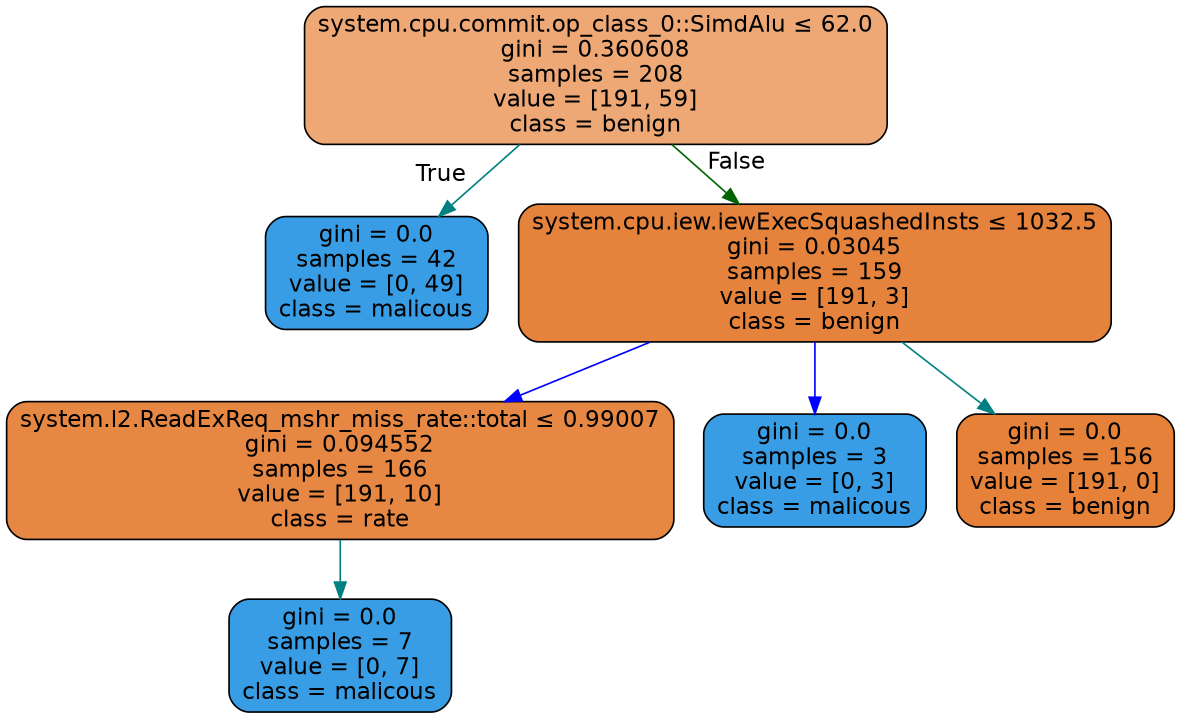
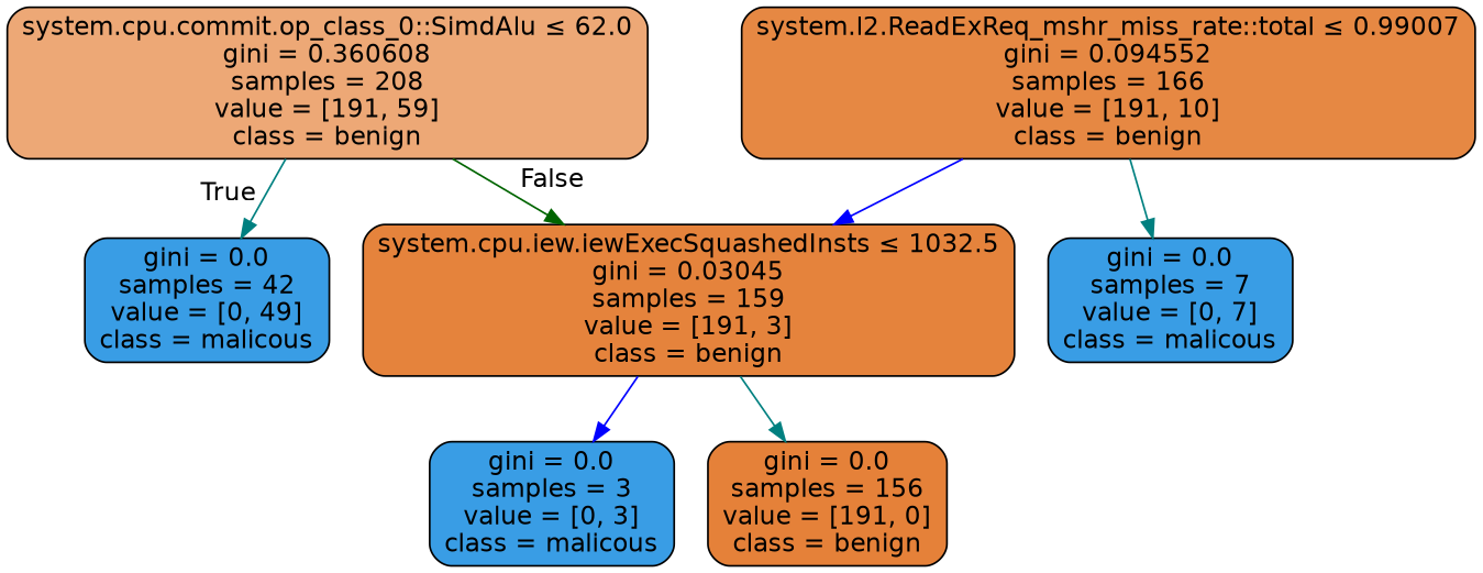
  digraph {
    node [color=black fillcolor="#399de5" fontname=helvetica shape=box style="filled, rounded"]
    edge [color=teal fontname=helvetica]
    n1 [fillcolor="#eda876" label=<system.cpu.commit.op_class_0::SimdAlu &le; 62.0<br/>gini = 0.360608<br/>samples = 208<br/>value = [191, 59]<br/>class = benign>]
    n2 [label=<gini = 0.0<br/>samples = 42<br/>value = [0, 49]<br/>class = malicous>]
    n3 [fillcolor="#e5833c" label=<system.cpu.iew.iewExecSquashedInsts &le; 1032.5<br/>gini = 0.03045<br/>samples = 159<br/>value = [191, 3]<br/>class = benign>]
-   n4 [fillcolor="#e68843" label=<system.l2.ReadExReq_mshr_miss_rate::total &le; 0.99007<br/>gini = 0.094552<br/>samples = 166<br/>value = [191, 10]<br/>class = rate>]
+   n4 [fillcolor="#e68843" label=<system.l2.ReadExReq_mshr_miss_rate::total &le; 0.99007<br/>gini = 0.094552<br/>samples = 166<br/>value = [191, 10]<br/>class = benign>]
    n5 [label=<gini = 0.0<br/>samples = 7<br/>value = [0, 7]<br/>class = malicous>]
    n6 [label=<gini = 0.0<br/>samples = 3<br/>value = [0, 3]<br/>class = malicous>]
    n7 [fillcolor="#e58139" label=<gini = 0.0<br/>samples = 156<br/>value = [191, 0]<br/>class = benign>]
    n1 -> n2 [headlabel=True labelangle=45 labeldistance=2.5]
    n1 -> n3 [color=darkgreen headlabel=False labelangle=-45 labeldistance=2.5]
    n3 -> n6 [color=blue]
    n3 -> n7
-   n3 -> n4 [color=blue]
+   n4 -> n3 [color=blue]
    n4 -> n5
  }
